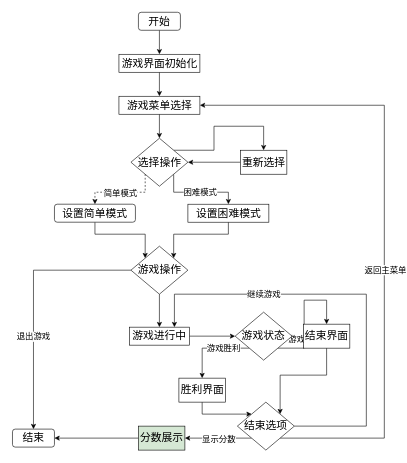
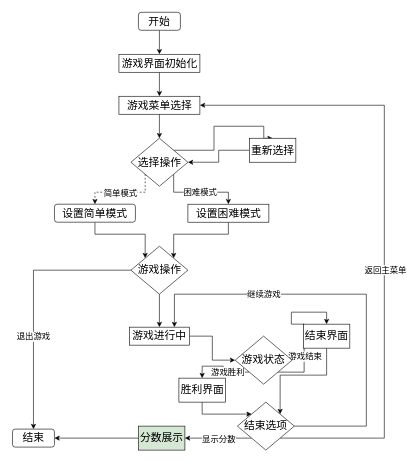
  <mxCell id="0" />
  <mxCell id="1" parent="0" />
  <mxCell id="2" style="edgeStyle=orthogonalEdgeStyle;rounded=0;orthogonalLoop=1;jettySize=auto;html=1;exitX=0.5;exitY=1;exitDx=0;exitDy=0;entryX=0.5;entryY=0;entryDx=0;entryDy=0;" edge="1" parent="1" source="3" target="5"><mxGeometry relative="1" as="geometry" /></mxCell>
  <mxCell id="3" value="&lt;font style=&quot;font-size: 18px;&quot;&gt;开始&lt;/font&gt;" style="rounded=1;whiteSpace=wrap;html=1;" vertex="1" parent="1"><mxGeometry x="230" y="20" width="70" height="30" as="geometry" /></mxCell>
  <mxCell id="4" style="edgeStyle=orthogonalEdgeStyle;rounded=0;orthogonalLoop=1;jettySize=auto;html=1;exitX=0.5;exitY=1;exitDx=0;exitDy=0;entryX=0.5;entryY=0;entryDx=0;entryDy=0;" edge="1" parent="1" source="5" target="7"><mxGeometry relative="1" as="geometry" /></mxCell>
  <mxCell id="5" value="&lt;font style=&quot;font-size: 18px;&quot;&gt;游戏界面初始化&lt;/font&gt;" style="rounded=0;whiteSpace=wrap;html=1;" vertex="1" parent="1"><mxGeometry x="197.5" y="90" width="135" height="30" as="geometry" /></mxCell>
  <mxCell id="6" style="edgeStyle=orthogonalEdgeStyle;rounded=0;orthogonalLoop=1;jettySize=auto;html=1;exitX=0.5;exitY=1;exitDx=0;exitDy=0;entryX=0.5;entryY=0;entryDx=0;entryDy=0;" edge="1" parent="1" source="7" target="13"><mxGeometry relative="1" as="geometry" /></mxCell>
  <mxCell id="7" value="&lt;font style=&quot;font-size: 18px;&quot;&gt;游戏菜单选择&lt;/font&gt;" style="rounded=0;whiteSpace=wrap;html=1;" vertex="1" parent="1"><mxGeometry x="197.5" y="160" width="135" height="30" as="geometry" /></mxCell>
  <mxCell id="8" style="edgeStyle=orthogonalEdgeStyle;rounded=0;orthogonalLoop=1;jettySize=auto;html=1;exitX=1;exitY=0;exitDx=0;exitDy=0;entryX=0.5;entryY=0;entryDx=0;entryDy=0;" edge="1" parent="1" source="13" target="25"><mxGeometry relative="1" as="geometry"><Array as="points"><mxPoint x="356" y="250" /><mxPoint x="356" y="210" /><mxPoint x="439" y="210" /></Array></mxGeometry></mxCell>
  <mxCell id="9" style="edgeStyle=orthogonalEdgeStyle;rounded=0;orthogonalLoop=1;jettySize=auto;html=1;exitX=0;exitY=1;exitDx=0;exitDy=0;entryX=0.5;entryY=0;entryDx=0;entryDy=0;dashed=1;" edge="1" parent="1" source="13" target="15"><mxGeometry relative="1" as="geometry"><Array as="points"><mxPoint x="241" y="320" /><mxPoint x="158" y="320" /></Array></mxGeometry></mxCell>
  <mxCell id="10" value="&lt;font style=&quot;font-size: 14px;&quot;&gt;简单模式&lt;/font&gt;" style="edgeLabel;html=1;align=center;verticalAlign=middle;resizable=0;points=[];" vertex="1" connectable="0" parent="9"><mxGeometry x="0.075" y="1" relative="1" as="geometry"><mxPoint as="offset" /></mxGeometry></mxCell>
  <mxCell id="11" style="edgeStyle=orthogonalEdgeStyle;rounded=0;orthogonalLoop=1;jettySize=auto;html=1;exitX=1;exitY=1;exitDx=0;exitDy=0;entryX=0.5;entryY=0;entryDx=0;entryDy=0;" edge="1" parent="1" source="13" target="17"><mxGeometry relative="1" as="geometry"><Array as="points"><mxPoint x="289" y="320" /><mxPoint x="380" y="320" /></Array></mxGeometry></mxCell>
  <mxCell id="12" value="&lt;font style=&quot;font-size: 14px;&quot;&gt;困难模式&lt;/font&gt;" style="edgeLabel;html=1;align=center;verticalAlign=middle;resizable=0;points=[];" vertex="1" connectable="0" parent="11"><mxGeometry x="0.041" y="1" relative="1" as="geometry"><mxPoint x="1" as="offset" /></mxGeometry></mxCell>
  <mxCell id="13" value="&lt;font style=&quot;font-size: 18px;&quot;&gt;选择操作&lt;/font&gt;" style="rhombus;whiteSpace=wrap;html=1;" vertex="1" parent="1"><mxGeometry x="217.5" y="230" width="95" height="80" as="geometry" /></mxCell>
  <mxCell id="14" style="edgeStyle=orthogonalEdgeStyle;rounded=0;orthogonalLoop=1;jettySize=auto;html=1;exitX=0.5;exitY=1;exitDx=0;exitDy=0;entryX=0;entryY=0;entryDx=0;entryDy=0;" edge="1" parent="1" source="15" target="21"><mxGeometry relative="1" as="geometry" /></mxCell>
  <mxCell id="15" value="&lt;span style=&quot;font-size: 18px;&quot;&gt;设置简单模式&lt;/span&gt;" style="whiteSpace=wrap;html=1;rounded=1;" vertex="1" parent="1"><mxGeometry x="90" y="340" width="135" height="30" as="geometry" /></mxCell>
  <mxCell id="16" style="edgeStyle=orthogonalEdgeStyle;rounded=0;orthogonalLoop=1;jettySize=auto;html=1;exitX=0.5;exitY=1;exitDx=0;exitDy=0;entryX=1;entryY=0;entryDx=0;entryDy=0;" edge="1" parent="1" source="17" target="21"><mxGeometry relative="1" as="geometry" /></mxCell>
  <mxCell id="17" value="&lt;font style=&quot;font-size: 18px;&quot;&gt;设置困难模式&lt;/font&gt;" style="rounded=0;whiteSpace=wrap;html=1;" vertex="1" parent="1"><mxGeometry x="312.5" y="340" width="135" height="30" as="geometry" /></mxCell>
  <mxCell id="18" style="edgeStyle=orthogonalEdgeStyle;rounded=0;orthogonalLoop=1;jettySize=auto;html=1;exitX=0.5;exitY=1;exitDx=0;exitDy=0;entryX=0.5;entryY=0;entryDx=0;entryDy=0;" edge="1" parent="1" source="21" target="23"><mxGeometry relative="1" as="geometry" /></mxCell>
  <mxCell id="19" style="edgeStyle=orthogonalEdgeStyle;rounded=0;orthogonalLoop=1;jettySize=auto;html=1;exitX=0;exitY=0.5;exitDx=0;exitDy=0;entryX=0.5;entryY=0;entryDx=0;entryDy=0;" edge="1" parent="1" source="21" target="43"><mxGeometry relative="1" as="geometry" /></mxCell>
  <mxCell id="20" value="&lt;font style=&quot;font-size: 14px;&quot;&gt;退出游戏&lt;/font&gt;" style="edgeLabel;html=1;align=center;verticalAlign=middle;resizable=0;points=[];" vertex="1" connectable="0" parent="19"><mxGeometry x="0.276" y="-1" relative="1" as="geometry"><mxPoint as="offset" /></mxGeometry></mxCell>
  <mxCell id="21" value="&lt;span style=&quot;font-size: 18px;&quot;&gt;游戏操作&lt;/span&gt;" style="rhombus;whiteSpace=wrap;html=1;" vertex="1" parent="1"><mxGeometry x="217.5" y="410" width="95" height="80" as="geometry" /></mxCell>
  <mxCell id="22" value="" style="edgeStyle=orthogonalEdgeStyle;rounded=0;orthogonalLoop=1;jettySize=auto;html=1;" edge="1" parent="1" source="23" target="31"><mxGeometry relative="1" as="geometry" /></mxCell>
  <mxCell id="23" value="&lt;span style=&quot;font-size: 18px;&quot;&gt;游戏进行中&lt;/span&gt;" style="rounded=0;whiteSpace=wrap;html=1;" vertex="1" parent="1"><mxGeometry x="215" y="545" width="100" height="30" as="geometry" /></mxCell>
  <mxCell id="24" style="edgeStyle=orthogonalEdgeStyle;rounded=0;orthogonalLoop=1;jettySize=auto;html=1;exitX=0;exitY=0.5;exitDx=0;exitDy=0;entryX=1;entryY=0.5;entryDx=0;entryDy=0;" edge="1" parent="1" source="25" target="13"><mxGeometry relative="1" as="geometry" /></mxCell>
- <mxCell id="25" value="&lt;font style=&quot;font-size: 18px;&quot;&gt;重新选择&lt;/font&gt;" style="whiteSpace=wrap;html=1;" vertex="1" parent="1"><mxGeometry x="400" y="250" width="77.5" height="40" as="geometry" /></mxCell>
+ <mxCell id="25" value="&lt;font style=&quot;font-size: 18px;&quot;&gt;重新选择&lt;/font&gt;" style="whiteSpace=wrap;html=1;" vertex="1" parent="1"><mxGeometry x="415" y="230" width="77.5" height="40" as="geometry" /></mxCell>
  <mxCell id="26" style="edgeStyle=orthogonalEdgeStyle;rounded=0;orthogonalLoop=1;jettySize=auto;html=1;exitX=0.5;exitY=1;exitDx=0;exitDy=0;" edge="1" parent="1"><mxGeometry relative="1" as="geometry"><mxPoint x="236.5" y="580" as="sourcePoint" /><mxPoint x="236.5" y="580" as="targetPoint" /></mxGeometry></mxCell>
  <mxCell id="27" style="edgeStyle=orthogonalEdgeStyle;rounded=0;orthogonalLoop=1;jettySize=auto;html=1;exitX=0;exitY=1;exitDx=0;exitDy=0;entryX=0.5;entryY=0;entryDx=0;entryDy=0;" edge="1" parent="1" source="31" target="33"><mxGeometry relative="1" as="geometry" /></mxCell>
  <mxCell id="28" value="&lt;font style=&quot;font-size: 14px;&quot;&gt;游戏胜利&lt;/font&gt;" style="edgeLabel;html=1;align=center;verticalAlign=middle;resizable=0;points=[];" vertex="1" connectable="0" parent="27"><mxGeometry x="-0.314" relative="1" as="geometry"><mxPoint y="-1" as="offset" /></mxGeometry></mxCell>
  <mxCell id="29" style="edgeStyle=orthogonalEdgeStyle;rounded=0;orthogonalLoop=1;jettySize=auto;html=1;exitX=1;exitY=1;exitDx=0;exitDy=0;entryX=0.5;entryY=0;entryDx=0;entryDy=0;" edge="1" parent="1" source="31" target="35"><mxGeometry relative="1" as="geometry" /></mxCell>
  <mxCell id="30" value="&lt;font style=&quot;font-size: 14px;&quot;&gt;游戏结束&lt;/font&gt;" style="edgeLabel;html=1;align=center;verticalAlign=middle;resizable=0;points=[];" vertex="1" connectable="0" parent="29"><mxGeometry x="-0.438" y="-1" relative="1" as="geometry"><mxPoint y="-1" as="offset" /></mxGeometry></mxCell>
- <mxCell id="31" value="&lt;span style=&quot;font-size: 18px;&quot;&gt;游戏状态&lt;/span&gt;" style="rhombus;whiteSpace=wrap;html=1;" vertex="1" parent="1"><mxGeometry x="391.25" y="520" width="95" height="80" as="geometry" /></mxCell>
+ <mxCell id="31" value="&lt;span style=&quot;font-size: 18px;&quot;&gt;游戏状态&lt;/span&gt;" style="rhombus;whiteSpace=wrap;html=1;" vertex="1" parent="1"><mxGeometry x="391.25" y="560" width="95" height="80" as="geometry" /></mxCell>
  <mxCell id="32" style="edgeStyle=orthogonalEdgeStyle;rounded=0;orthogonalLoop=1;jettySize=auto;html=1;exitX=0.5;exitY=1;exitDx=0;exitDy=0;entryX=0;entryY=0;entryDx=0;entryDy=0;" edge="1" parent="1" source="33" target="42"><mxGeometry relative="1" as="geometry" /></mxCell>
  <mxCell id="33" value="&lt;span style=&quot;font-size: 18px;&quot;&gt;胜利界面&lt;/span&gt;" style="whiteSpace=wrap;html=1;" vertex="1" parent="1"><mxGeometry x="297.5" y="630" width="77.5" height="40" as="geometry" /></mxCell>
  <mxCell id="34" style="edgeStyle=orthogonalEdgeStyle;rounded=0;orthogonalLoop=1;jettySize=auto;html=1;exitX=0.5;exitY=1;exitDx=0;exitDy=0;entryX=1;entryY=0;entryDx=0;entryDy=0;" edge="1" parent="1" source="35" target="42"><mxGeometry relative="1" as="geometry" /></mxCell>
  <mxCell id="35" value="&lt;span style=&quot;font-size: 18px;&quot;&gt;结束界面&lt;/span&gt;" style="whiteSpace=wrap;html=1;" vertex="1" parent="1"><mxGeometry x="505" y="540" width="77.5" height="40" as="geometry" /></mxCell>
  <mxCell id="36" style="edgeStyle=orthogonalEdgeStyle;rounded=0;orthogonalLoop=1;jettySize=auto;html=1;exitX=1;exitY=1;exitDx=0;exitDy=0;entryX=1;entryY=0.5;entryDx=0;entryDy=0;" edge="1" parent="1" source="42" target="7"><mxGeometry relative="1" as="geometry"><Array as="points"><mxPoint x="640" y="730" /><mxPoint x="640" y="175" /></Array></mxGeometry></mxCell>
  <mxCell id="37" value="&lt;font style=&quot;font-size: 14px;&quot;&gt;返回主菜单&lt;/font&gt;" style="edgeLabel;html=1;align=center;verticalAlign=middle;resizable=0;points=[];" vertex="1" connectable="0" parent="36"><mxGeometry x="-0.124" y="-1" relative="1" as="geometry"><mxPoint as="offset" /></mxGeometry></mxCell>
  <mxCell id="38" style="edgeStyle=orthogonalEdgeStyle;rounded=0;orthogonalLoop=1;jettySize=auto;html=1;exitX=1;exitY=0.5;exitDx=0;exitDy=0;entryX=0.75;entryY=0;entryDx=0;entryDy=0;" edge="1" parent="1" source="42" target="23"><mxGeometry relative="1" as="geometry"><Array as="points"><mxPoint x="610" y="710" /><mxPoint x="610" y="490" /><mxPoint x="290" y="490" /></Array></mxGeometry></mxCell>
  <mxCell id="39" value="&lt;font style=&quot;font-size: 14px;&quot;&gt;继续游戏&lt;/font&gt;" style="edgeLabel;html=1;align=center;verticalAlign=middle;resizable=0;points=[];" vertex="1" connectable="0" parent="38"><mxGeometry x="0.497" y="-1" relative="1" as="geometry"><mxPoint x="23" as="offset" /></mxGeometry></mxCell>
  <mxCell id="40" style="edgeStyle=orthogonalEdgeStyle;rounded=0;orthogonalLoop=1;jettySize=auto;html=1;exitX=0;exitY=1;exitDx=0;exitDy=0;entryX=1;entryY=0.5;entryDx=0;entryDy=0;" edge="1" parent="1" source="42" target="45"><mxGeometry relative="1" as="geometry" /></mxCell>
  <mxCell id="41" value="&lt;font style=&quot;font-size: 14px;&quot;&gt;显示分数&lt;/font&gt;" style="edgeLabel;html=1;align=center;verticalAlign=middle;resizable=0;points=[];" vertex="1" connectable="0" parent="40"><mxGeometry x="0.015" y="3" relative="1" as="geometry"><mxPoint x="1" y="-2" as="offset" /></mxGeometry></mxCell>
  <mxCell id="42" value="&lt;span style=&quot;font-size: 18px;&quot;&gt;结束选项&lt;/span&gt;" style="rhombus;whiteSpace=wrap;html=1;" vertex="1" parent="1"><mxGeometry x="395" y="670" width="95" height="80" as="geometry" /></mxCell>
  <mxCell id="43" value="&lt;span style=&quot;font-size: 18px;&quot;&gt;结束&lt;/span&gt;" style="rounded=1;whiteSpace=wrap;html=1;" vertex="1" parent="1"><mxGeometry x="20" y="715" width="70" height="30" as="geometry" /></mxCell>
  <mxCell id="44" style="edgeStyle=orthogonalEdgeStyle;rounded=0;orthogonalLoop=1;jettySize=auto;html=1;exitX=0;exitY=0.5;exitDx=0;exitDy=0;entryX=1;entryY=0.5;entryDx=0;entryDy=0;" edge="1" parent="1" source="45" target="43"><mxGeometry relative="1" as="geometry" /></mxCell>
  <mxCell id="45" value="&lt;span style=&quot;font-size: 18px;&quot;&gt;分数展示&lt;/span&gt;" style="whiteSpace=wrap;html=1;fillColor=#d5e8d4;" vertex="1" parent="1"><mxGeometry x="230" y="710" width="77.5" height="40" as="geometry" /></mxCell>
